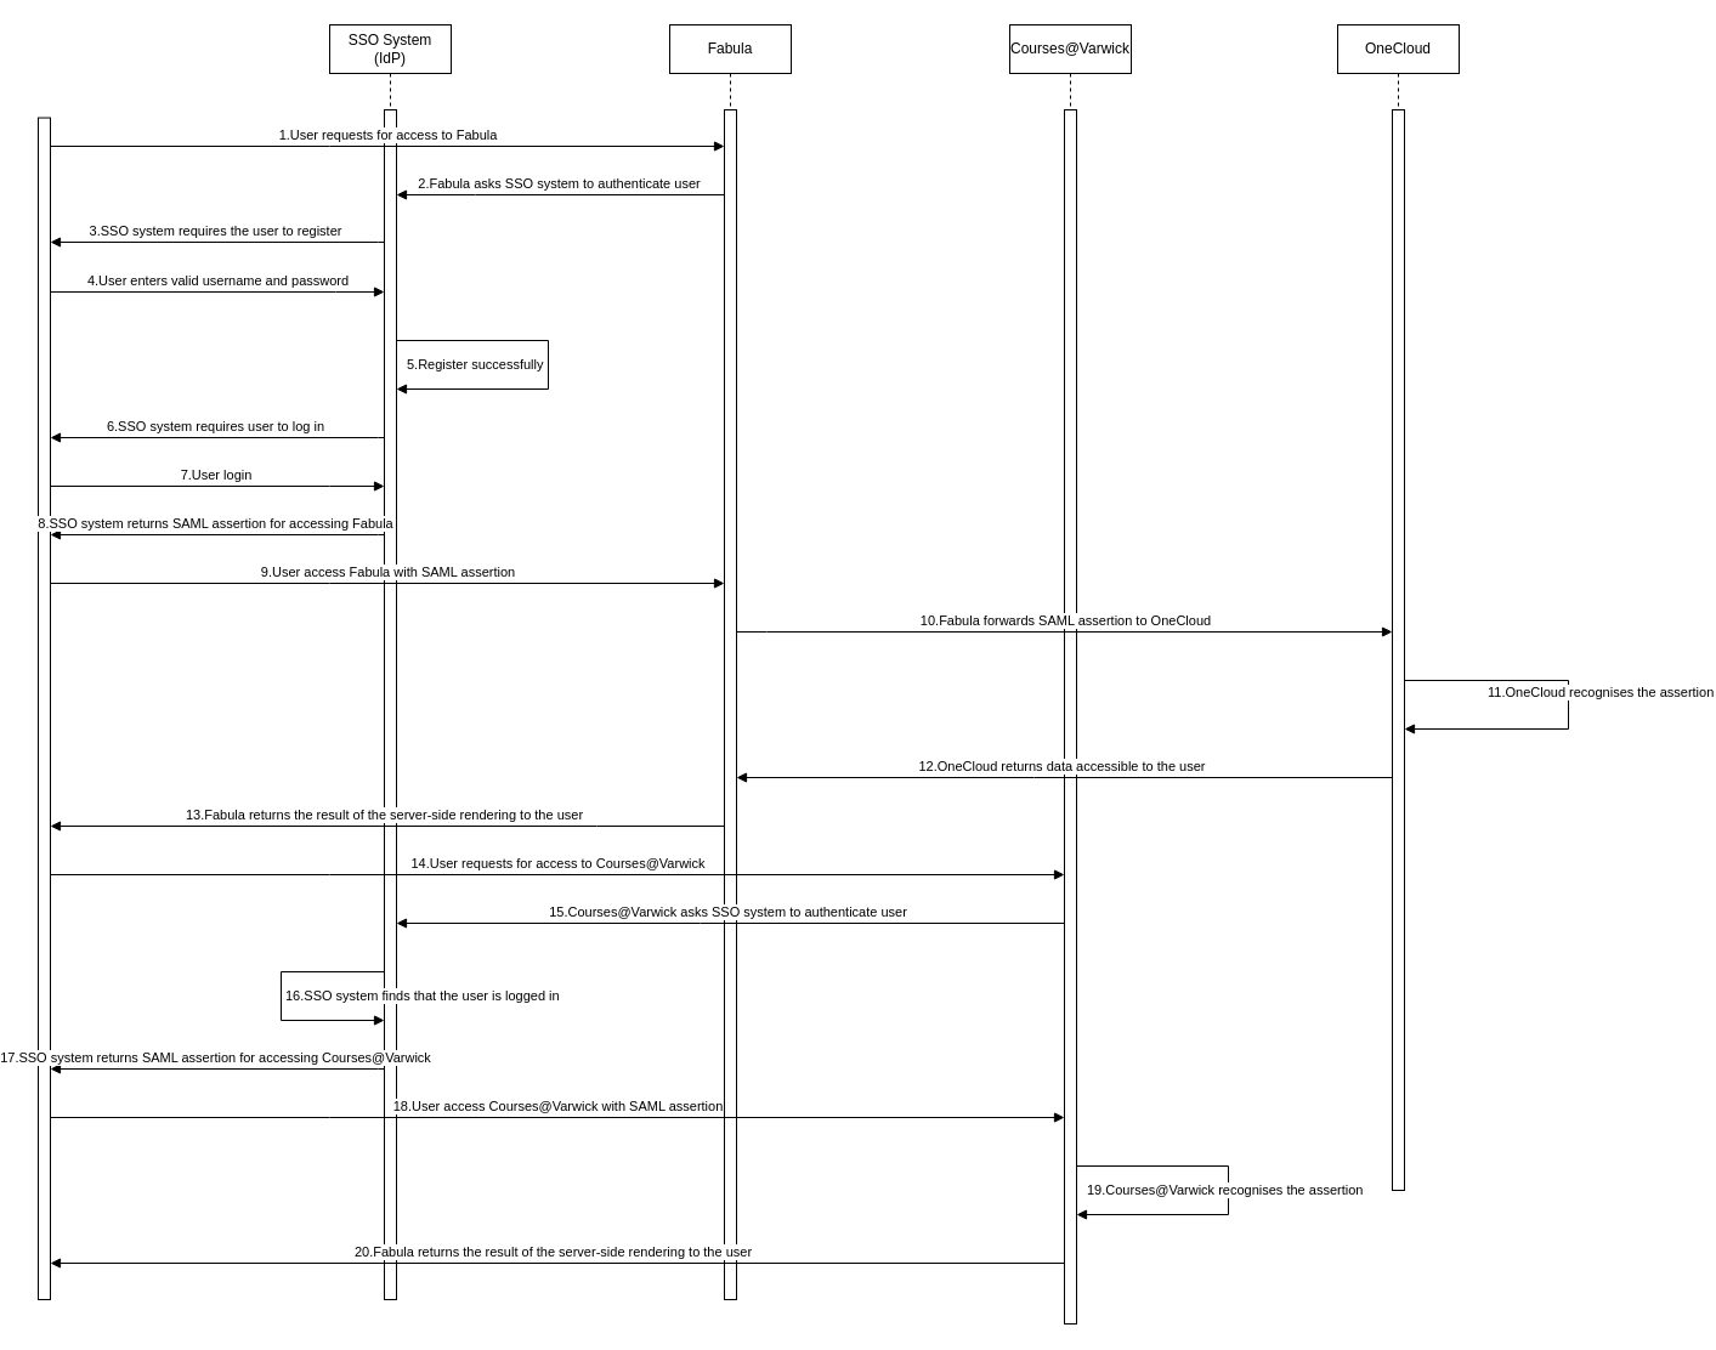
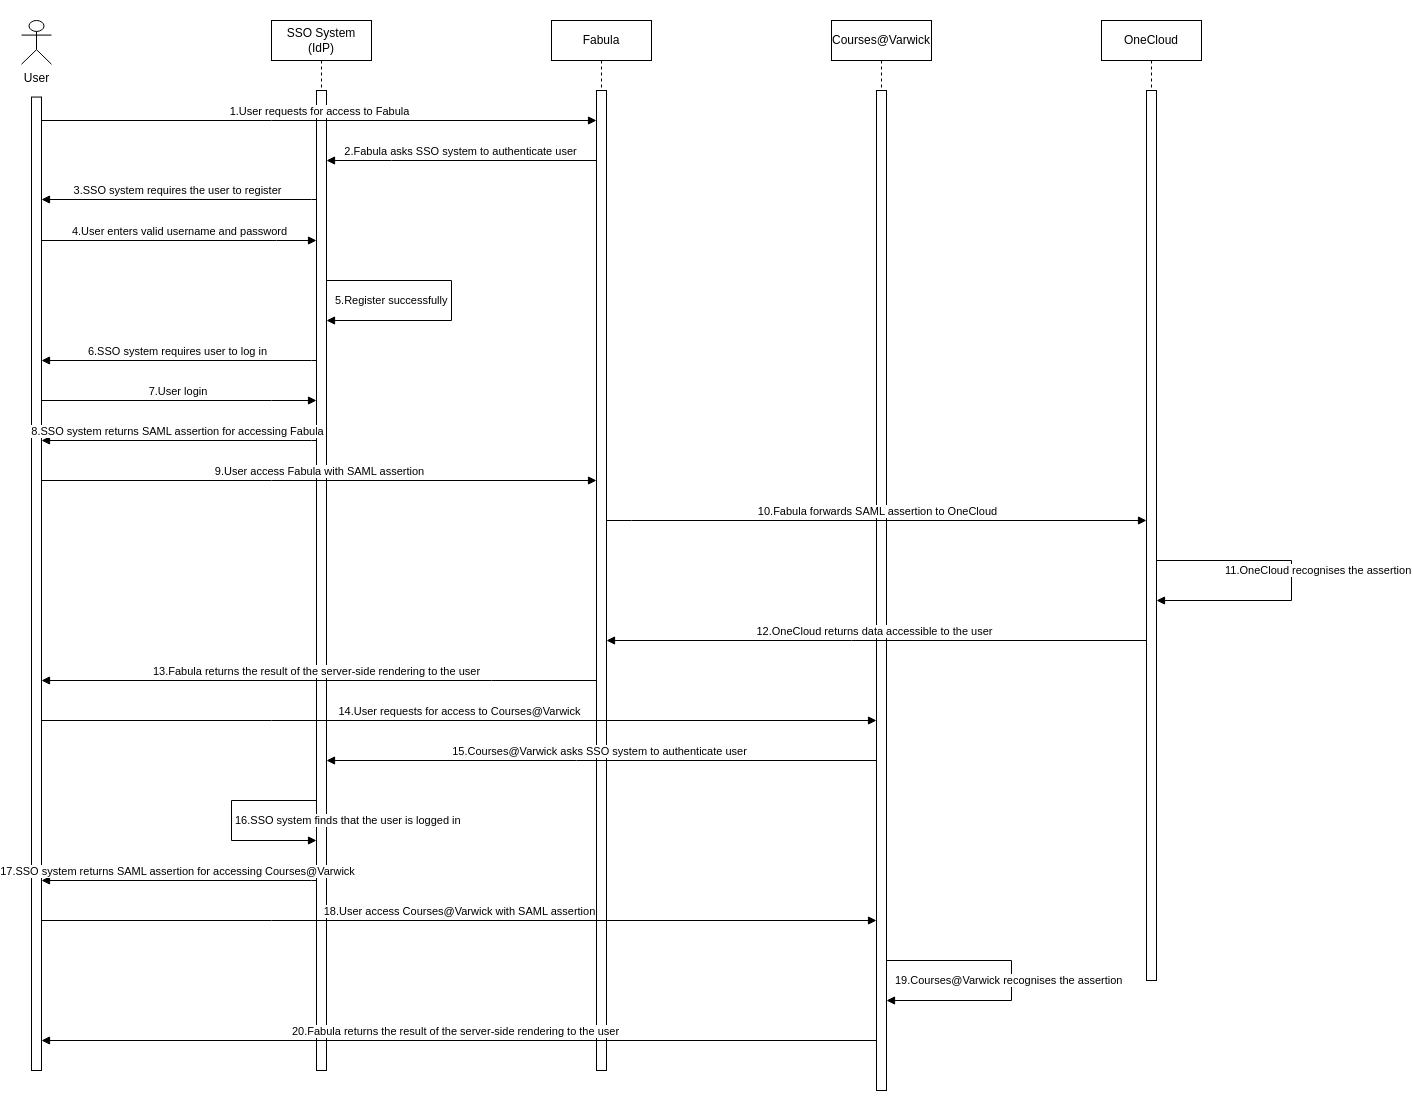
  <mxCell id="0" />
  <mxCell id="1" parent="0" />
  <mxCell id="2" value="Fabula" style="shape=umlLifeline;perimeter=lifelinePerimeter;whiteSpace=wrap;html=1;container=0;dropTarget=0;collapsible=0;recursiveResize=0;outlineConnect=0;portConstraint=eastwest;newEdgeStyle={&quot;edgeStyle&quot;:&quot;elbowEdgeStyle&quot;,&quot;elbow&quot;:&quot;vertical&quot;,&quot;curved&quot;:0,&quot;rounded&quot;:0};" parent="1" vertex="1"><mxGeometry x="550" y="20" width="100" height="1050" as="geometry" /></mxCell>
  <mxCell id="3" value="" style="html=1;points=[];perimeter=orthogonalPerimeter;outlineConnect=0;targetShapes=umlLifeline;portConstraint=eastwest;newEdgeStyle={&quot;edgeStyle&quot;:&quot;elbowEdgeStyle&quot;,&quot;elbow&quot;:&quot;vertical&quot;,&quot;curved&quot;:0,&quot;rounded&quot;:0};" parent="2" vertex="1"><mxGeometry x="45" y="70" width="10" height="980" as="geometry" /></mxCell>
  <mxCell id="4" value="SSO System (IdP)" style="shape=umlLifeline;perimeter=lifelinePerimeter;whiteSpace=wrap;html=1;container=0;dropTarget=0;collapsible=0;recursiveResize=0;outlineConnect=0;portConstraint=eastwest;newEdgeStyle={&quot;edgeStyle&quot;:&quot;elbowEdgeStyle&quot;,&quot;elbow&quot;:&quot;vertical&quot;,&quot;curved&quot;:0,&quot;rounded&quot;:0};" parent="1" vertex="1"><mxGeometry x="270" y="20" width="100" height="1050" as="geometry" /></mxCell>
  <mxCell id="5" value="" style="html=1;points=[];perimeter=orthogonalPerimeter;outlineConnect=0;targetShapes=umlLifeline;portConstraint=eastwest;newEdgeStyle={&quot;edgeStyle&quot;:&quot;elbowEdgeStyle&quot;,&quot;elbow&quot;:&quot;vertical&quot;,&quot;curved&quot;:0,&quot;rounded&quot;:0};" parent="4" vertex="1"><mxGeometry x="45" y="70" width="10" height="980" as="geometry" /></mxCell>
  <mxCell id="6" value="5.Register successfully" style="html=1;align=left;spacingLeft=2;endArrow=block;rounded=0;edgeStyle=orthogonalEdgeStyle;curved=0;rounded=0;" edge="1" parent="4" source="5" target="5"><mxGeometry x="0.966" y="-20" relative="1" as="geometry"><mxPoint x="60" y="260" as="sourcePoint" /><Array as="points"><mxPoint x="180" y="260" /><mxPoint x="180" y="300" /></Array><mxPoint x="70" y="300" as="targetPoint" /><mxPoint as="offset" /></mxGeometry></mxCell>
  <mxCell id="7" value="16.SSO system finds that the user is logged in" style="html=1;align=left;spacingLeft=2;endArrow=block;rounded=0;edgeStyle=orthogonalEdgeStyle;curved=0;rounded=0;" edge="1" target="5" parent="4" source="5"><mxGeometry relative="1" as="geometry"><mxPoint x="20" y="780" as="sourcePoint" /><Array as="points"><mxPoint x="-40" y="780" /><mxPoint x="-40" y="820" /></Array><mxPoint x="45" y="810.0" as="targetPoint" /></mxGeometry></mxCell>
  <mxCell id="8" value="2.Fabula asks SSO system to authenticate user" style="html=1;verticalAlign=bottom;endArrow=block;edgeStyle=elbowEdgeStyle;elbow=vertical;curved=0;rounded=0;" parent="1" source="3" target="5" edge="1"><mxGeometry x="0.006" relative="1" as="geometry"><mxPoint x="405" y="140" as="sourcePoint" /><Array as="points"><mxPoint x="390" y="160" /><mxPoint x="420" y="140" /></Array><mxPoint x="330" y="160" as="targetPoint" /><mxPoint as="offset" /></mxGeometry></mxCell>
  <mxCell id="9" value="OneCloud" style="shape=umlLifeline;perimeter=lifelinePerimeter;whiteSpace=wrap;html=1;container=0;dropTarget=0;collapsible=0;recursiveResize=0;outlineConnect=0;portConstraint=eastwest;newEdgeStyle={&quot;edgeStyle&quot;:&quot;elbowEdgeStyle&quot;,&quot;elbow&quot;:&quot;vertical&quot;,&quot;curved&quot;:0,&quot;rounded&quot;:0};" vertex="1" parent="1"><mxGeometry x="1100" y="20" width="100" height="960" as="geometry" /></mxCell>
  <mxCell id="10" value="" style="html=1;points=[];perimeter=orthogonalPerimeter;outlineConnect=0;targetShapes=umlLifeline;portConstraint=eastwest;newEdgeStyle={&quot;edgeStyle&quot;:&quot;elbowEdgeStyle&quot;,&quot;elbow&quot;:&quot;vertical&quot;,&quot;curved&quot;:0,&quot;rounded&quot;:0};" vertex="1" parent="9"><mxGeometry x="45" y="70" width="10" height="890" as="geometry" /></mxCell>
  <mxCell id="11" value="11.OneCloud recognises the assertion" style="html=1;align=left;spacingLeft=2;endArrow=block;rounded=0;edgeStyle=orthogonalEdgeStyle;curved=0;rounded=0;" edge="1" target="10" parent="9" source="10"><mxGeometry x="-0.583" y="-10" relative="1" as="geometry"><mxPoint x="130" y="540" as="sourcePoint" /><Array as="points"><mxPoint x="190" y="540" /><mxPoint x="190" y="580" /></Array><mxPoint x="-250" y="580" as="targetPoint" /><mxPoint as="offset" /></mxGeometry></mxCell>
  <mxCell id="12" value="Courses@Varwick" style="shape=umlLifeline;perimeter=lifelinePerimeter;whiteSpace=wrap;html=1;container=0;dropTarget=0;collapsible=0;recursiveResize=0;outlineConnect=0;portConstraint=eastwest;newEdgeStyle={&quot;edgeStyle&quot;:&quot;elbowEdgeStyle&quot;,&quot;elbow&quot;:&quot;vertical&quot;,&quot;curved&quot;:0,&quot;rounded&quot;:0};" vertex="1" parent="1"><mxGeometry x="830" y="20" width="100" height="1070" as="geometry" /></mxCell>
  <mxCell id="13" value="" style="html=1;points=[];perimeter=orthogonalPerimeter;outlineConnect=0;targetShapes=umlLifeline;portConstraint=eastwest;newEdgeStyle={&quot;edgeStyle&quot;:&quot;elbowEdgeStyle&quot;,&quot;elbow&quot;:&quot;vertical&quot;,&quot;curved&quot;:0,&quot;rounded&quot;:0};" vertex="1" parent="12"><mxGeometry x="45" y="70" width="10" height="1000" as="geometry" /></mxCell>
  <mxCell id="14" value="19.Courses@Varwick&amp;nbsp;recognises the assertion" style="html=1;align=left;spacingLeft=2;endArrow=block;rounded=0;edgeStyle=orthogonalEdgeStyle;curved=0;rounded=0;" edge="1" parent="12" source="13" target="13"><mxGeometry x="0.966" y="-20" relative="1" as="geometry"><mxPoint x="60" y="940" as="sourcePoint" /><Array as="points"><mxPoint x="180" y="940" /><mxPoint x="180" y="980" /></Array><mxPoint x="60" y="980" as="targetPoint" /><mxPoint as="offset" /></mxGeometry></mxCell>
  <mxCell id="15" value="1.User requests for access to Fabula" style="html=1;verticalAlign=bottom;endArrow=block;edgeStyle=elbowEdgeStyle;elbow=vertical;curved=0;rounded=0;" edge="1" parent="1" source="18" target="3"><mxGeometry x="0.002" relative="1" as="geometry"><mxPoint x="140" y="120" as="sourcePoint" /><Array as="points"><mxPoint x="270" y="120" /><mxPoint x="305" y="99.58" /></Array><mxPoint x="490" y="120" as="targetPoint" /><mxPoint as="offset" /></mxGeometry></mxCell>
  <mxCell id="16" value="" style="group" vertex="1" connectable="0" parent="1"><mxGeometry x="20" y="20" width="30" height="1050" as="geometry" /></mxCell>
+ <mxCell id="17" value="User" style="shape=umlActor;verticalLabelPosition=bottom;verticalAlign=top;html=1;" vertex="1" parent="16"><mxGeometry width="30" height="43.75" as="geometry" /></mxCell>
  <mxCell id="18" value="" style="html=1;points=[];perimeter=orthogonalPerimeter;outlineConnect=0;targetShapes=umlLifeline;portConstraint=eastwest;newEdgeStyle={&quot;edgeStyle&quot;:&quot;elbowEdgeStyle&quot;,&quot;elbow&quot;:&quot;vertical&quot;,&quot;curved&quot;:0,&quot;rounded&quot;:0};" vertex="1" parent="16"><mxGeometry x="10" y="76.562" width="10" height="973.438" as="geometry" /></mxCell>
  <mxCell id="19" value="4.User enters valid username and password" style="html=1;verticalAlign=bottom;endArrow=block;edgeStyle=elbowEdgeStyle;elbow=vertical;curved=0;rounded=0;" edge="1" parent="1" source="18" target="5"><mxGeometry x="0.004" relative="1" as="geometry"><mxPoint x="180" y="240" as="sourcePoint" /><Array as="points"><mxPoint x="275" y="240" /><mxPoint x="310" y="219.58" /></Array><mxPoint x="310" y="240" as="targetPoint" /><mxPoint as="offset" /></mxGeometry></mxCell>
  <mxCell id="20" value="3.SSO system requires the user to register" style="html=1;verticalAlign=bottom;endArrow=block;edgeStyle=elbowEdgeStyle;elbow=vertical;curved=0;rounded=0;" edge="1" parent="1" source="5" target="18"><mxGeometry x="0.008" relative="1" as="geometry"><mxPoint x="290" y="199" as="sourcePoint" /><Array as="points"><mxPoint x="310" y="199" /></Array><mxPoint x="60" y="199" as="targetPoint" /><mxPoint as="offset" /></mxGeometry></mxCell>
  <mxCell id="21" value="6.SSO system requires user to log in" style="html=1;verticalAlign=bottom;endArrow=block;edgeStyle=elbowEdgeStyle;elbow=vertical;curved=0;rounded=0;" edge="1" parent="1" source="5" target="18"><mxGeometry x="0.008" relative="1" as="geometry"><mxPoint x="290" y="360" as="sourcePoint" /><Array as="points"><mxPoint x="310" y="360" /></Array><mxPoint x="140" y="360" as="targetPoint" /><mxPoint as="offset" /></mxGeometry></mxCell>
  <mxCell id="22" value="7.User login&amp;nbsp;" style="html=1;verticalAlign=bottom;endArrow=block;edgeStyle=elbowEdgeStyle;elbow=vertical;curved=0;rounded=0;" edge="1" parent="1" source="18" target="5"><mxGeometry x="0.002" relative="1" as="geometry"><mxPoint x="140" y="400" as="sourcePoint" /><Array as="points"><mxPoint x="270" y="400" /><mxPoint x="305" y="379.58" /></Array><mxPoint x="290" y="400" as="targetPoint" /><mxPoint as="offset" /></mxGeometry></mxCell>
  <mxCell id="23" value="8.SSO system returns SAML assertion for accessing Fabula" style="html=1;verticalAlign=bottom;endArrow=block;edgeStyle=elbowEdgeStyle;elbow=vertical;curved=0;rounded=0;" edge="1" parent="1" source="5" target="18"><mxGeometry x="0.008" relative="1" as="geometry"><mxPoint x="280" y="440" as="sourcePoint" /><Array as="points"><mxPoint x="310" y="440" /></Array><mxPoint x="140" y="440" as="targetPoint" /><mxPoint as="offset" /></mxGeometry></mxCell>
  <mxCell id="24" value="9.User access Fabula with SAML assertion" style="html=1;verticalAlign=bottom;endArrow=block;edgeStyle=elbowEdgeStyle;elbow=vertical;curved=0;rounded=0;" edge="1" parent="1" source="18" target="3"><mxGeometry x="0.002" relative="1" as="geometry"><mxPoint x="140" y="480" as="sourcePoint" /><Array as="points"><mxPoint x="270" y="480" /><mxPoint x="305" y="459.58" /></Array><mxPoint x="410" y="480" as="targetPoint" /><mxPoint as="offset" /></mxGeometry></mxCell>
  <mxCell id="25" value="10.Fabula forwards SAML assertion to OneCloud" style="html=1;verticalAlign=bottom;endArrow=block;edgeStyle=elbowEdgeStyle;elbow=vertical;curved=0;rounded=0;" edge="1" parent="1" source="3" target="10"><mxGeometry x="0.002" relative="1" as="geometry"><mxPoint x="520" y="520" as="sourcePoint" /><Array as="points"><mxPoint x="630" y="520" /><mxPoint x="665" y="499.58" /></Array><mxPoint x="860" y="520" as="targetPoint" /><mxPoint as="offset" /></mxGeometry></mxCell>
  <mxCell id="26" value="12.OneCloud returns data accessible to the user" style="html=1;verticalAlign=bottom;endArrow=block;edgeStyle=elbowEdgeStyle;elbow=vertical;curved=0;rounded=0;" edge="1" parent="1" source="10" target="3"><mxGeometry x="0.008" relative="1" as="geometry"><mxPoint x="860" y="640" as="sourcePoint" /><Array as="points"><mxPoint x="850" y="640" /></Array><mxPoint x="530" y="640" as="targetPoint" /><mxPoint as="offset" /></mxGeometry></mxCell>
  <mxCell id="27" value="13.Fabula returns the result of the server-side rendering to the user" style="html=1;verticalAlign=bottom;endArrow=block;edgeStyle=elbowEdgeStyle;elbow=vertical;curved=0;rounded=0;" edge="1" parent="1" source="3" target="18"><mxGeometry x="0.008" relative="1" as="geometry"><mxPoint x="460" y="680" as="sourcePoint" /><Array as="points"><mxPoint x="490" y="680" /></Array><mxPoint x="140" y="680" as="targetPoint" /><mxPoint as="offset" /></mxGeometry></mxCell>
  <mxCell id="28" value="14.User requests for access to Courses@Varwick" style="html=1;verticalAlign=bottom;endArrow=block;edgeStyle=elbowEdgeStyle;elbow=vertical;curved=0;rounded=0;" edge="1" parent="1" source="18" target="13"><mxGeometry x="0.002" relative="1" as="geometry"><mxPoint x="140" y="720" as="sourcePoint" /><Array as="points"><mxPoint x="270" y="720" /><mxPoint x="305" y="699.58" /></Array><mxPoint x="860" y="720" as="targetPoint" /><mxPoint as="offset" /></mxGeometry></mxCell>
  <mxCell id="29" value="15.Courses@Varwick&amp;nbsp;asks SSO system to authenticate user" style="html=1;verticalAlign=bottom;endArrow=block;edgeStyle=elbowEdgeStyle;elbow=vertical;curved=0;rounded=0;" edge="1" parent="1" source="13" target="5"><mxGeometry x="0.006" relative="1" as="geometry"><mxPoint x="680" y="760" as="sourcePoint" /><Array as="points"><mxPoint x="575" y="760" /><mxPoint x="605" y="740" /></Array><mxPoint x="330" y="760" as="targetPoint" /><mxPoint as="offset" /></mxGeometry></mxCell>
  <mxCell id="30" value="17.SSO system returns SAML assertion for accessing&amp;nbsp;Courses@Varwick" style="html=1;verticalAlign=bottom;endArrow=block;edgeStyle=elbowEdgeStyle;elbow=vertical;curved=0;rounded=0;" edge="1" parent="1" source="5" target="18"><mxGeometry x="0.008" relative="1" as="geometry"><mxPoint x="290" y="880" as="sourcePoint" /><Array as="points"><mxPoint x="310" y="880" /></Array><mxPoint x="140" y="880" as="targetPoint" /><mxPoint as="offset" /></mxGeometry></mxCell>
  <mxCell id="31" value="18.User access&amp;nbsp;Courses@Varwick with SAML assertion" style="html=1;verticalAlign=bottom;endArrow=block;edgeStyle=elbowEdgeStyle;elbow=vertical;curved=0;rounded=0;" edge="1" parent="1" source="18" target="13"><mxGeometry x="0.002" relative="1" as="geometry"><mxPoint x="140" y="920" as="sourcePoint" /><Array as="points"><mxPoint x="270" y="920" /><mxPoint x="305" y="899.58" /></Array><mxPoint x="830" y="920" as="targetPoint" /><mxPoint as="offset" /></mxGeometry></mxCell>
  <mxCell id="32" value="20.Fabula returns the result of the server-side rendering to the user" style="html=1;verticalAlign=bottom;endArrow=block;edgeStyle=elbowEdgeStyle;elbow=vertical;curved=0;rounded=0;entryX=1;entryY=0.969;entryDx=0;entryDy=0;entryPerimeter=0;" edge="1" parent="1" source="13" target="18"><mxGeometry x="0.008" relative="1" as="geometry"><mxPoint x="680" y="1040" as="sourcePoint" /><Array as="points"><mxPoint x="670" y="1040" /></Array><mxPoint x="200" y="1040" as="targetPoint" /><mxPoint as="offset" /></mxGeometry></mxCell>
